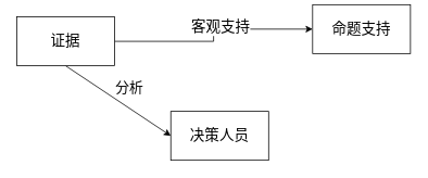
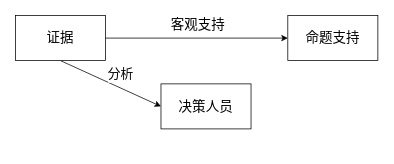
  <mxCell id="0" />
  <mxCell id="1" parent="0" />
  <mxCell id="2" style="rounded=0;orthogonalLoop=1;jettySize=auto;html=1;exitX=0.5;exitY=1;exitDx=0;exitDy=0;entryX=0;entryY=0.5;entryDx=0;entryDy=0;" edge="1" parent="1" source="6" target="8"><mxGeometry relative="1" as="geometry" /></mxCell>
  <mxCell id="3" value="&lt;font style=&quot;font-size: 17px;&quot;&gt;分析&lt;/font&gt;" style="edgeLabel;html=1;align=center;verticalAlign=middle;resizable=0;points=[];" vertex="1" connectable="0" parent="2"><mxGeometry x="-0.257" y="-2" relative="1" as="geometry"><mxPoint x="30" y="-6" as="offset" /></mxGeometry></mxCell>
  <mxCell id="4" style="edgeStyle=orthogonalEdgeStyle;rounded=0;orthogonalLoop=1;jettySize=auto;html=1;exitX=1;exitY=0.5;exitDx=0;exitDy=0;" edge="1" parent="1" source="6" target="7"><mxGeometry relative="1" as="geometry" /></mxCell>
  <mxCell id="5" value="&lt;font style=&quot;font-size: 18px;&quot;&gt;客观支持&lt;/font&gt;" style="edgeLabel;html=1;align=center;verticalAlign=middle;resizable=0;points=[];" vertex="1" connectable="0" parent="4"><mxGeometry x="-0.086" y="3" relative="1" as="geometry"><mxPoint x="11" y="-15" as="offset" /></mxGeometry></mxCell>
  <mxCell id="6" value="&lt;font style=&quot;font-size: 18px;&quot;&gt;证据&lt;/font&gt;" style="rounded=0;whiteSpace=wrap;html=1;" vertex="1" parent="1"><mxGeometry x="20" y="20" width="120" height="60" as="geometry" /></mxCell>
- <mxCell id="7" value="&lt;font style=&quot;font-size: 18px;&quot;&gt;命题支持&lt;/font&gt;" style="rounded=0;whiteSpace=wrap;html=1;" vertex="1" parent="1"><mxGeometry x="383" y="5" width="120" height="60" as="geometry" /></mxCell>
- <mxCell id="8" value="&lt;font style=&quot;font-size: 18px;&quot;&gt;决策人员&lt;/font&gt;" style="rounded=0;whiteSpace=wrap;html=1;" vertex="1" parent="1"><mxGeometry x="209" y="136" width="120" height="60" as="geometry" /></mxCell>
+ <mxCell id="7" value="&lt;font style=&quot;font-size: 18px;&quot;&gt;命题支持&lt;/font&gt;" style="rounded=0;whiteSpace=wrap;html=1;" vertex="1" parent="1"><mxGeometry x="383" y="20" width="120" height="60" as="geometry" /></mxCell>
+ <mxCell id="8" value="&lt;font style=&quot;font-size: 18px;&quot;&gt;决策人员&lt;/font&gt;" style="rounded=0;whiteSpace=wrap;html=1;" vertex="1" parent="1"><mxGeometry x="214" y="111" width="120" height="60" as="geometry" /></mxCell>
